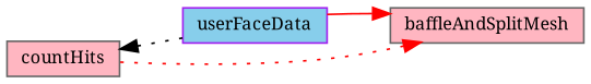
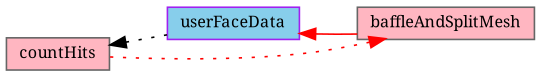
  digraph {
    fontname="Noto Serif"
    rankdir=LR
    node [color=gray40 fillcolor=lightpink fontname="Noto Serif" fontsize=10 shape=record style=filled]
    edge [color=red dir=back fontname="Noto Serif" fontsize=10 labelfontname=FreeSans labelfontsize=10 style=dotted]
    n1 [fontcolor=black height=0.2 label=countHits width=0.4]
    n2 [color=purple fillcolor=skyblue height=0.2 label=userFaceData width=0.4]
    n3 [height=0.2 label=baffleAndSplitMesh width=0.4]
    n1 -> n2 [color=black]
    n3 -> n1
-   n3 -> n2 [style=solid]
+   n2 -> n3 [style=solid]
  }
